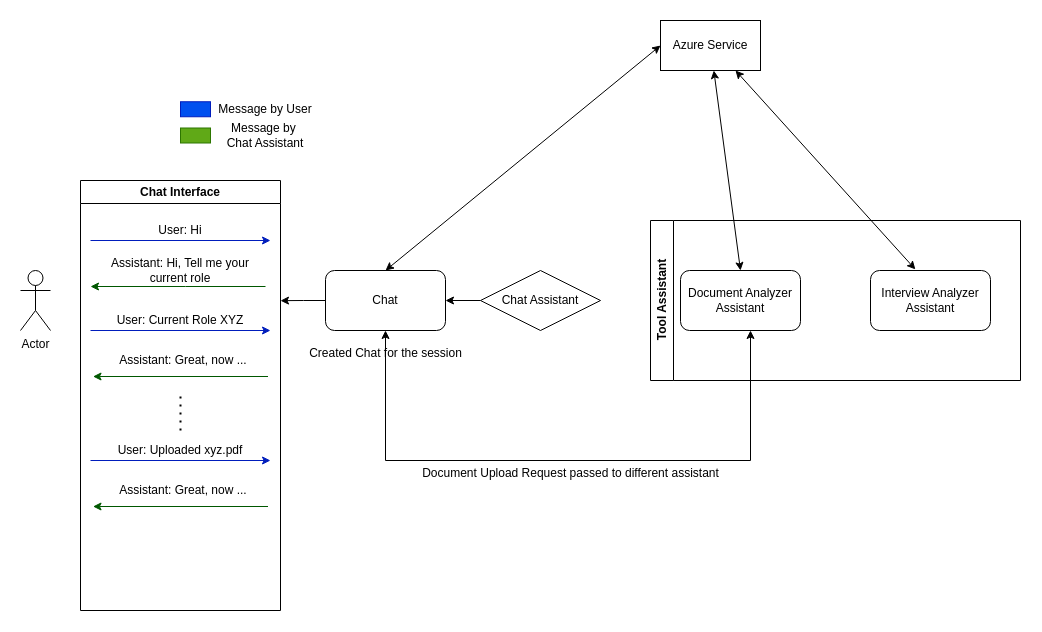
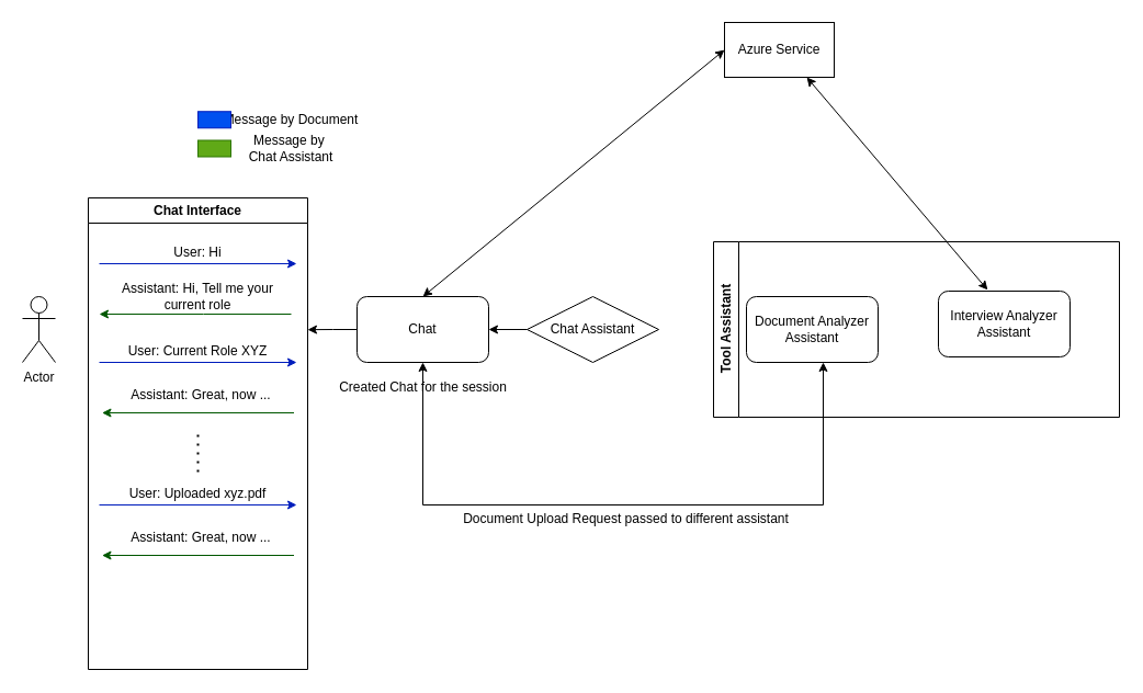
  <mxCell id="0" />
  <mxCell id="1" parent="0" />
  <mxCell id="2" style="edgeStyle=orthogonalEdgeStyle;rounded=0;orthogonalLoop=1;jettySize=auto;html=1;exitX=0;exitY=0.5;exitDx=0;exitDy=0;entryX=1;entryY=0.5;entryDx=0;entryDy=0;" edge="1" parent="1" source="3" target="8"><mxGeometry relative="1" as="geometry" /></mxCell>
  <mxCell id="3" value="Chat Assistant" style="rhombus;whiteSpace=wrap;html=1;" vertex="1" parent="1"><mxGeometry x="480" y="270" width="120" height="60" as="geometry" /></mxCell>
  <mxCell id="4" value="Actor" style="shape=umlActor;verticalLabelPosition=bottom;verticalAlign=top;html=1;outlineConnect=0;" vertex="1" parent="1"><mxGeometry x="20" y="270" width="30" height="60" as="geometry" /></mxCell>
  <mxCell id="5" style="rounded=0;orthogonalLoop=1;jettySize=auto;html=1;exitX=0.5;exitY=0;exitDx=0;exitDy=0;entryX=0;entryY=0.5;entryDx=0;entryDy=0;startArrow=classic;startFill=1;" edge="1" parent="1" source="8" target="32"><mxGeometry relative="1" as="geometry"><mxPoint x="700" y="120" as="targetPoint" /></mxGeometry></mxCell>
  <mxCell id="6" style="edgeStyle=orthogonalEdgeStyle;rounded=0;orthogonalLoop=1;jettySize=auto;html=1;exitX=0;exitY=0.5;exitDx=0;exitDy=0;" edge="1" parent="1" source="8"><mxGeometry relative="1" as="geometry"><mxPoint x="280" y="300.167" as="targetPoint" /></mxGeometry></mxCell>
  <mxCell id="7" style="edgeStyle=orthogonalEdgeStyle;rounded=0;orthogonalLoop=1;jettySize=auto;html=1;exitX=0.5;exitY=1;exitDx=0;exitDy=0;startArrow=classic;startFill=1;" edge="1" parent="1" source="8"><mxGeometry relative="1" as="geometry"><mxPoint x="750" y="330" as="targetPoint" /><Array as="points"><mxPoint x="385" y="460" /><mxPoint x="750" y="460" /></Array></mxGeometry></mxCell>
  <mxCell id="8" value="Chat" style="rounded=1;whiteSpace=wrap;html=1;" vertex="1" parent="1"><mxGeometry x="325" y="270" width="120" height="60" as="geometry" /></mxCell>
  <mxCell id="9" value="Created Chat for the session&lt;div&gt;&lt;br&gt;&lt;/div&gt;" style="text;html=1;align=center;verticalAlign=middle;resizable=0;points=[];autosize=1;strokeColor=none;fillColor=none;" vertex="1" parent="1"><mxGeometry x="295" y="340" width="180" height="40" as="geometry" /></mxCell>
  <mxCell id="10" value="Chat Interface" style="swimlane;whiteSpace=wrap;html=1;" vertex="1" parent="1"><mxGeometry x="80" y="180" width="200" height="430" as="geometry" /></mxCell>
  <mxCell id="11" value="" style="endArrow=classic;html=1;rounded=0;fillColor=#008a00;strokeColor=#005700;" edge="1" parent="10"><mxGeometry width="50" height="50" relative="1" as="geometry"><mxPoint x="185" y="106" as="sourcePoint" /><mxPoint x="10" y="106" as="targetPoint" /><Array as="points"><mxPoint x="105" y="106" /></Array></mxGeometry></mxCell>
  <mxCell id="12" value="User: Hi" style="text;html=1;align=center;verticalAlign=middle;whiteSpace=wrap;rounded=0;" vertex="1" parent="10"><mxGeometry x="20" y="40" width="160" height="20" as="geometry" /></mxCell>
  <mxCell id="13" value="Assistant: Hi, Tell me your current role" style="text;html=1;align=center;verticalAlign=middle;whiteSpace=wrap;rounded=0;" vertex="1" parent="10"><mxGeometry x="20" y="80" width="160" height="20" as="geometry" /></mxCell>
  <mxCell id="14" value="User: Current Role XYZ" style="text;html=1;align=center;verticalAlign=middle;whiteSpace=wrap;rounded=0;" vertex="1" parent="10"><mxGeometry x="20" y="130" width="160" height="20" as="geometry" /></mxCell>
  <mxCell id="15" value="" style="endArrow=classic;html=1;rounded=0;fillColor=#0050ef;strokeColor=#001DBC;" edge="1" parent="10"><mxGeometry width="50" height="50" relative="1" as="geometry"><mxPoint x="10" y="150" as="sourcePoint" /><mxPoint x="190" y="150" as="targetPoint" /></mxGeometry></mxCell>
  <mxCell id="16" value="" style="endArrow=classic;html=1;rounded=0;fillColor=#008a00;strokeColor=#005700;" edge="1" parent="10"><mxGeometry width="50" height="50" relative="1" as="geometry"><mxPoint x="187.5" y="196" as="sourcePoint" /><mxPoint x="12.5" y="196" as="targetPoint" /><Array as="points"><mxPoint x="107.5" y="196" /></Array></mxGeometry></mxCell>
  <mxCell id="17" value="Assistant: Great, now ..." style="text;html=1;align=center;verticalAlign=middle;whiteSpace=wrap;rounded=0;" vertex="1" parent="10"><mxGeometry x="22.5" y="170" width="160" height="20" as="geometry" /></mxCell>
  <mxCell id="18" value="User: Uploaded xyz.pdf" style="text;html=1;align=center;verticalAlign=middle;whiteSpace=wrap;rounded=0;" vertex="1" parent="10"><mxGeometry x="20" y="260" width="160" height="20" as="geometry" /></mxCell>
  <mxCell id="19" value="" style="endArrow=classic;html=1;rounded=0;fillColor=#0050ef;strokeColor=#001DBC;" edge="1" parent="10"><mxGeometry width="50" height="50" relative="1" as="geometry"><mxPoint x="10" y="280" as="sourcePoint" /><mxPoint x="190" y="280" as="targetPoint" /></mxGeometry></mxCell>
  <mxCell id="20" value="" style="endArrow=classic;html=1;rounded=0;fillColor=#008a00;strokeColor=#005700;" edge="1" parent="10"><mxGeometry width="50" height="50" relative="1" as="geometry"><mxPoint x="187.5" y="326" as="sourcePoint" /><mxPoint x="12.5" y="326" as="targetPoint" /><Array as="points"><mxPoint x="107.5" y="326" /></Array></mxGeometry></mxCell>
  <mxCell id="21" value="Assistant: Great, now ..." style="text;html=1;align=center;verticalAlign=middle;whiteSpace=wrap;rounded=0;" vertex="1" parent="10"><mxGeometry x="22.5" y="300" width="160" height="20" as="geometry" /></mxCell>
- <mxCell id="22" value="Message by User" style="text;html=1;align=center;verticalAlign=middle;whiteSpace=wrap;rounded=0;" vertex="1" parent="1"><mxGeometry x="190" y="90" width="150" height="37.5" as="geometry" /></mxCell>
+ <mxCell id="22" value="Message by Document" style="text;html=1;align=center;verticalAlign=middle;whiteSpace=wrap;rounded=0;" vertex="1" parent="1"><mxGeometry x="190" y="90" width="150" height="37.5" as="geometry" /></mxCell>
  <mxCell id="23" value="" style="endArrow=classic;html=1;rounded=0;fillColor=#0050ef;strokeColor=#001DBC;" edge="1" parent="1"><mxGeometry width="50" height="50" relative="1" as="geometry"><mxPoint x="90" y="240" as="sourcePoint" /><mxPoint x="270" y="240" as="targetPoint" /></mxGeometry></mxCell>
  <mxCell id="24" value="" style="endArrow=none;dashed=1;html=1;dashPattern=1 3;strokeWidth=2;rounded=0;" edge="1" parent="1"><mxGeometry width="50" height="50" relative="1" as="geometry"><mxPoint x="180" y="430" as="sourcePoint" /><mxPoint x="180" y="390" as="targetPoint" /></mxGeometry></mxCell>
- <mxCell id="25" style="rounded=0;orthogonalLoop=1;jettySize=auto;html=1;exitX=0.5;exitY=0;exitDx=0;exitDy=0;startArrow=classic;startFill=1;" edge="1" parent="1" source="26" target="32"><mxGeometry relative="1" as="geometry" /></mxCell>
  <mxCell id="26" value="Document Analyzer&lt;div&gt;Assistant&lt;/div&gt;" style="rounded=1;whiteSpace=wrap;html=1;" vertex="1" parent="1"><mxGeometry x="680" y="270" width="120" height="60" as="geometry" /></mxCell>
- <mxCell id="27" value="Interview Analyzer&lt;div&gt;Assistant&lt;/div&gt;" style="rounded=1;whiteSpace=wrap;html=1;" vertex="1" parent="1"><mxGeometry x="870" y="270" width="120" height="60" as="geometry" /></mxCell>
+ <mxCell id="27" value="Interview Analyzer&lt;div&gt;Assistant&lt;/div&gt;" style="rounded=1;whiteSpace=wrap;html=1;" vertex="1" parent="1"><mxGeometry x="855" y="265" width="120" height="60" as="geometry" /></mxCell>
  <mxCell id="28" value="Tool Assistant" style="swimlane;horizontal=0;whiteSpace=wrap;html=1;" vertex="1" parent="1"><mxGeometry x="650" y="220" width="370" height="160" as="geometry" /></mxCell>
  <mxCell id="29" value="" style="rounded=0;whiteSpace=wrap;html=1;fillColor=#0050ef;fontColor=#ffffff;strokeColor=#001DBC;" vertex="1" parent="1"><mxGeometry x="180" y="101.25" width="30" height="15" as="geometry" /></mxCell>
  <mxCell id="30" value="Message by&amp;nbsp;&lt;div&gt;Chat Assistant&lt;/div&gt;" style="text;html=1;align=center;verticalAlign=middle;whiteSpace=wrap;rounded=0;" vertex="1" parent="1"><mxGeometry x="190" y="120" width="150" height="30" as="geometry" /></mxCell>
  <mxCell id="31" value="" style="rounded=0;whiteSpace=wrap;html=1;fillColor=#60a917;fontColor=#ffffff;strokeColor=#2D7600;" vertex="1" parent="1"><mxGeometry x="180" y="127.5" width="30" height="15" as="geometry" /></mxCell>
  <mxCell id="32" value="Azure Service" style="html=1;dashed=0;whiteSpace=wrap;" vertex="1" parent="1"><mxGeometry x="660" y="20" width="100" height="50" as="geometry" /></mxCell>
  <mxCell id="33" style="rounded=0;orthogonalLoop=1;jettySize=auto;html=1;exitX=0.374;exitY=-0.018;exitDx=0;exitDy=0;startArrow=classic;startFill=1;entryX=0.75;entryY=1;entryDx=0;entryDy=0;exitPerimeter=0;" edge="1" parent="1" source="27" target="32"><mxGeometry relative="1" as="geometry"><mxPoint x="857" y="290" as="sourcePoint" /><mxPoint x="830" y="90" as="targetPoint" /></mxGeometry></mxCell>
  <mxCell id="34" value="Document Upload Request passed to different assistant" style="text;html=1;align=center;verticalAlign=middle;resizable=0;points=[];autosize=1;strokeColor=none;fillColor=none;" vertex="1" parent="1"><mxGeometry x="410" y="458" width="320" height="30" as="geometry" /></mxCell>
